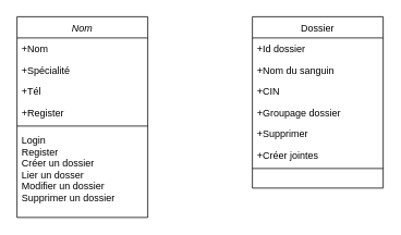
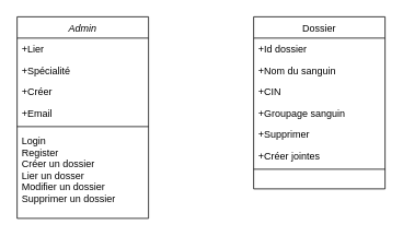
  <mxCell id="0" />
  <mxCell id="1" parent="0" />
- <mxCell id="2" value="Nom" style="swimlane;fontStyle=2;align=center;verticalAlign=top;childLayout=stackLayout;horizontal=1;startSize=26;horizontalStack=0;resizeParent=1;resizeLast=0;collapsible=1;marginBottom=0;rounded=0;shadow=0;strokeWidth=1;" parent="1" vertex="1"><mxGeometry x="20" y="20" width="160" height="246" as="geometry"><mxRectangle x="230" y="140" width="160" height="26" as="alternateBounds" /></mxGeometry></mxCell>
- <mxCell id="3" value="+Nom    " style="text;align=left;verticalAlign=top;spacingLeft=4;spacingRight=4;overflow=hidden;rotatable=0;points=[[0,0.5],[1,0.5]];portConstraint=eastwest;" parent="2" vertex="1"><mxGeometry y="26" width="160" height="26" as="geometry" /></mxCell>
+ <mxCell id="2" value="Admin" style="swimlane;fontStyle=2;align=center;verticalAlign=top;childLayout=stackLayout;horizontal=1;startSize=26;horizontalStack=0;resizeParent=1;resizeLast=0;collapsible=1;marginBottom=0;rounded=0;shadow=0;strokeWidth=1;" parent="1" vertex="1"><mxGeometry x="20" y="20" width="160" height="246" as="geometry"><mxRectangle x="230" y="140" width="160" height="26" as="alternateBounds" /></mxGeometry></mxCell>
+ <mxCell id="3" value="+Lier    " style="text;align=left;verticalAlign=top;spacingLeft=4;spacingRight=4;overflow=hidden;rotatable=0;points=[[0,0.5],[1,0.5]];portConstraint=eastwest;" parent="2" vertex="1"><mxGeometry y="26" width="160" height="26" as="geometry" /></mxCell>
  <mxCell id="4" value="+Spécialité" style="text;align=left;verticalAlign=top;spacingLeft=4;spacingRight=4;overflow=hidden;rotatable=0;points=[[0,0.5],[1,0.5]];portConstraint=eastwest;" vertex="1" parent="2"><mxGeometry y="52" width="160" height="26" as="geometry" /></mxCell>
- <mxCell id="5" value="+Tél" style="text;align=left;verticalAlign=top;spacingLeft=4;spacingRight=4;overflow=hidden;rotatable=0;points=[[0,0.5],[1,0.5]];portConstraint=eastwest;rounded=0;shadow=0;html=0;" parent="2" vertex="1"><mxGeometry y="78" width="160" height="26" as="geometry" /></mxCell>
- <mxCell id="6" value="+Register " style="text;align=left;verticalAlign=top;spacingLeft=4;spacingRight=4;overflow=hidden;rotatable=0;points=[[0,0.5],[1,0.5]];portConstraint=eastwest;rounded=0;shadow=0;html=0;" parent="2" vertex="1"><mxGeometry y="104" width="160" height="26" as="geometry" /></mxCell>
+ <mxCell id="5" value="+Créer" style="text;align=left;verticalAlign=top;spacingLeft=4;spacingRight=4;overflow=hidden;rotatable=0;points=[[0,0.5],[1,0.5]];portConstraint=eastwest;rounded=0;shadow=0;html=0;" parent="2" vertex="1"><mxGeometry y="78" width="160" height="26" as="geometry" /></mxCell>
+ <mxCell id="6" value="+Email " style="text;align=left;verticalAlign=top;spacingLeft=4;spacingRight=4;overflow=hidden;rotatable=0;points=[[0,0.5],[1,0.5]];portConstraint=eastwest;rounded=0;shadow=0;html=0;" parent="2" vertex="1"><mxGeometry y="104" width="160" height="26" as="geometry" /></mxCell>
  <mxCell id="7" value="" style="line;html=1;strokeWidth=1;align=left;verticalAlign=middle;spacingTop=-1;spacingLeft=3;spacingRight=3;rotatable=0;labelPosition=right;points=[];portConstraint=eastwest;" parent="2" vertex="1"><mxGeometry y="130" width="160" height="8" as="geometry" /></mxCell>
  <mxCell id="8" value="Login&#10;Register&#10;Créer un dossier&#10;Lier un dosser&#10;Modifier un dossier&#10;Supprimer un dossier&#10; " style="text;align=left;verticalAlign=top;spacingLeft=4;spacingRight=4;overflow=hidden;rotatable=0;points=[[0,0.5],[1,0.5]];portConstraint=eastwest;" parent="2" vertex="1"><mxGeometry y="138" width="160" height="108" as="geometry" /></mxCell>
  <mxCell id="9" value="Dossier" style="swimlane;fontStyle=0;align=center;verticalAlign=top;childLayout=stackLayout;horizontal=1;startSize=26;horizontalStack=0;resizeParent=1;resizeLast=0;collapsible=1;marginBottom=0;rounded=0;shadow=0;strokeWidth=1;" parent="1" vertex="1"><mxGeometry x="308" y="20" width="160" height="210" as="geometry"><mxRectangle x="550" y="140" width="160" height="26" as="alternateBounds" /></mxGeometry></mxCell>
  <mxCell id="10" value="+Id dossier" style="text;align=left;verticalAlign=top;spacingLeft=4;spacingRight=4;overflow=hidden;rotatable=0;points=[[0,0.5],[1,0.5]];portConstraint=eastwest;" parent="9" vertex="1"><mxGeometry y="26" width="160" height="26" as="geometry" /></mxCell>
  <mxCell id="11" value="+Nom du sanguin" style="text;align=left;verticalAlign=top;spacingLeft=4;spacingRight=4;overflow=hidden;rotatable=0;points=[[0,0.5],[1,0.5]];portConstraint=eastwest;rounded=0;shadow=0;html=0;" parent="9" vertex="1"><mxGeometry y="52" width="160" height="26" as="geometry" /></mxCell>
  <mxCell id="12" value="+CIN    " style="text;align=left;verticalAlign=top;spacingLeft=4;spacingRight=4;overflow=hidden;rotatable=0;points=[[0,0.5],[1,0.5]];portConstraint=eastwest;rounded=0;shadow=0;html=0;" parent="9" vertex="1"><mxGeometry y="78" width="160" height="26" as="geometry" /></mxCell>
- <mxCell id="13" value="+Groupage dossier" style="text;align=left;verticalAlign=top;spacingLeft=4;spacingRight=4;overflow=hidden;rotatable=0;points=[[0,0.5],[1,0.5]];portConstraint=eastwest;rounded=0;shadow=0;html=0;" parent="9" vertex="1"><mxGeometry y="104" width="160" height="26" as="geometry" /></mxCell>
+ <mxCell id="13" value="+Groupage sanguin" style="text;align=left;verticalAlign=top;spacingLeft=4;spacingRight=4;overflow=hidden;rotatable=0;points=[[0,0.5],[1,0.5]];portConstraint=eastwest;rounded=0;shadow=0;html=0;" parent="9" vertex="1"><mxGeometry y="104" width="160" height="26" as="geometry" /></mxCell>
  <mxCell id="14" value="+Supprimer" style="text;align=left;verticalAlign=top;spacingLeft=4;spacingRight=4;overflow=hidden;rotatable=0;points=[[0,0.5],[1,0.5]];portConstraint=eastwest;rounded=0;shadow=0;html=0;" parent="9" vertex="1"><mxGeometry y="130" width="160" height="26" as="geometry" /></mxCell>
  <mxCell id="15" value="+Créer jointes" style="text;align=left;verticalAlign=top;spacingLeft=4;spacingRight=4;overflow=hidden;rotatable=0;points=[[0,0.5],[1,0.5]];portConstraint=eastwest;rounded=0;shadow=0;html=0;" vertex="1" parent="9"><mxGeometry y="156" width="160" height="26" as="geometry" /></mxCell>
  <mxCell id="16" value="" style="line;html=1;strokeWidth=1;align=left;verticalAlign=middle;spacingTop=-1;spacingLeft=3;spacingRight=3;rotatable=0;labelPosition=right;points=[];portConstraint=eastwest;" parent="9" vertex="1"><mxGeometry y="182" width="160" height="8" as="geometry" /></mxCell>
